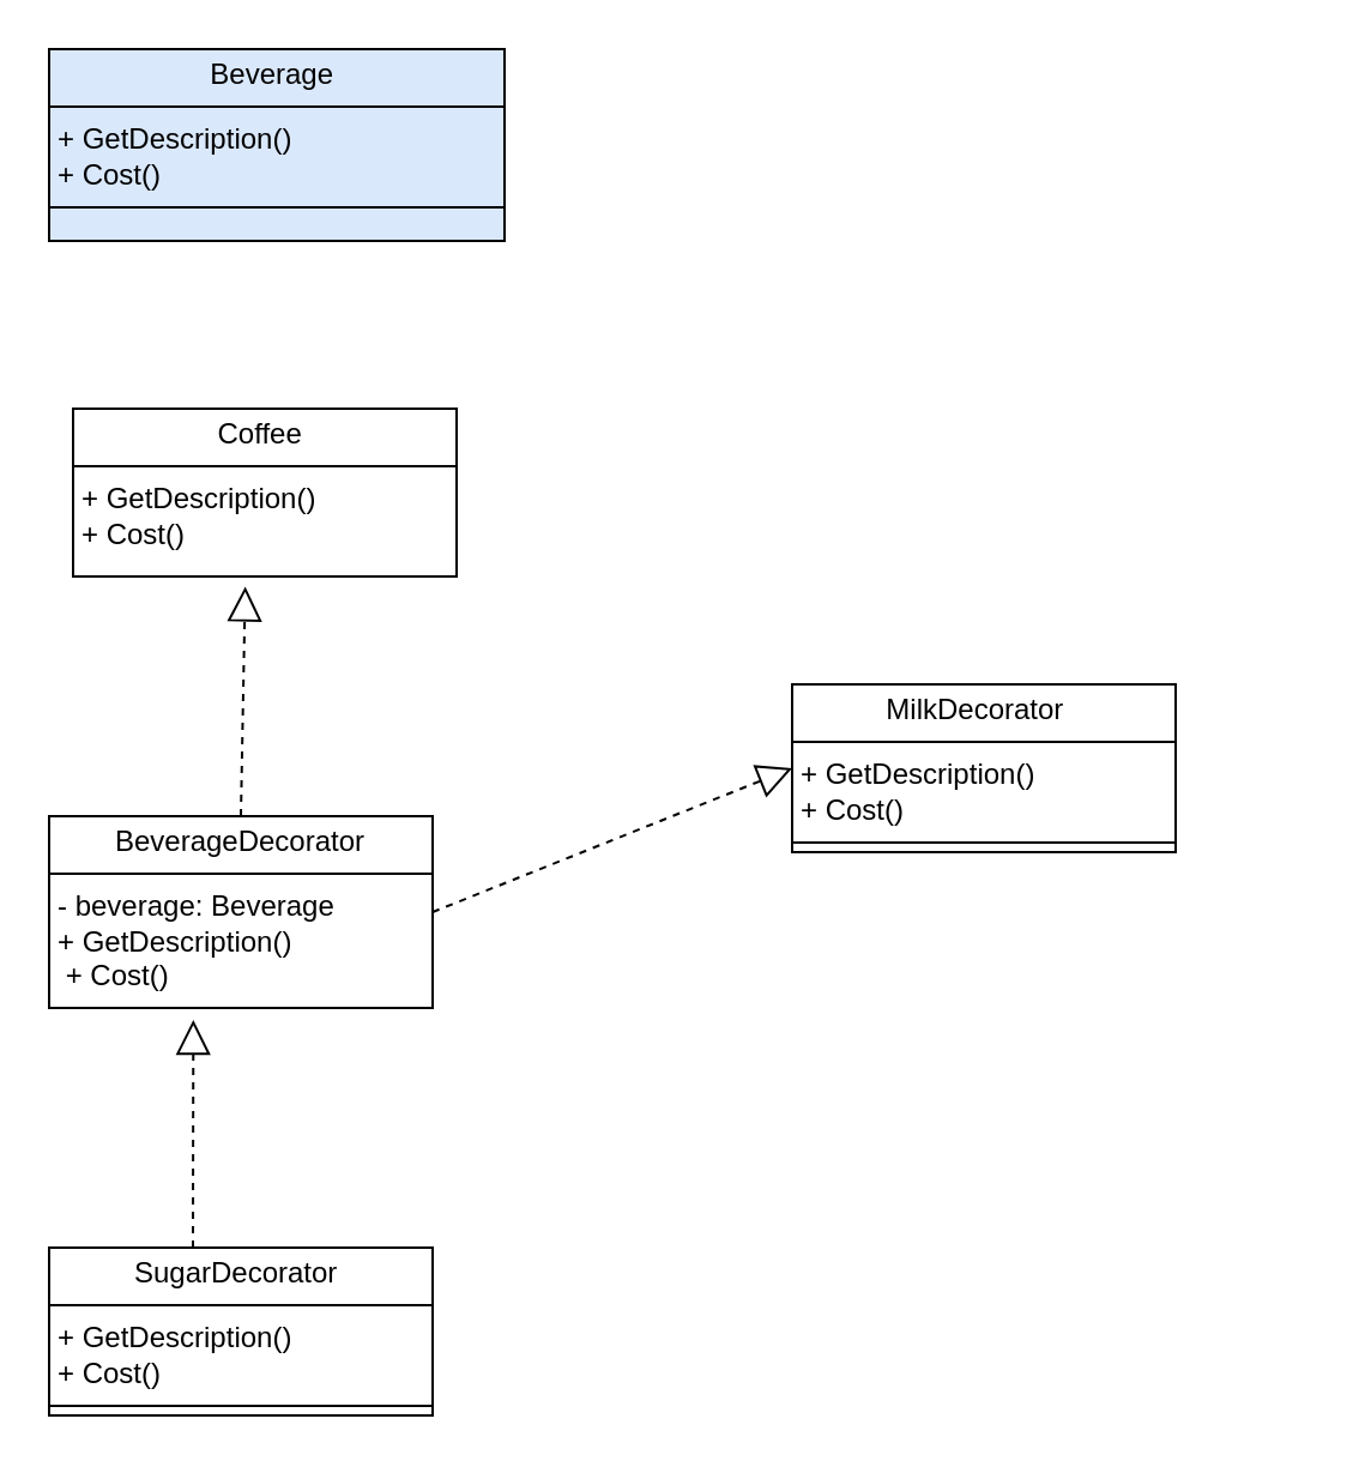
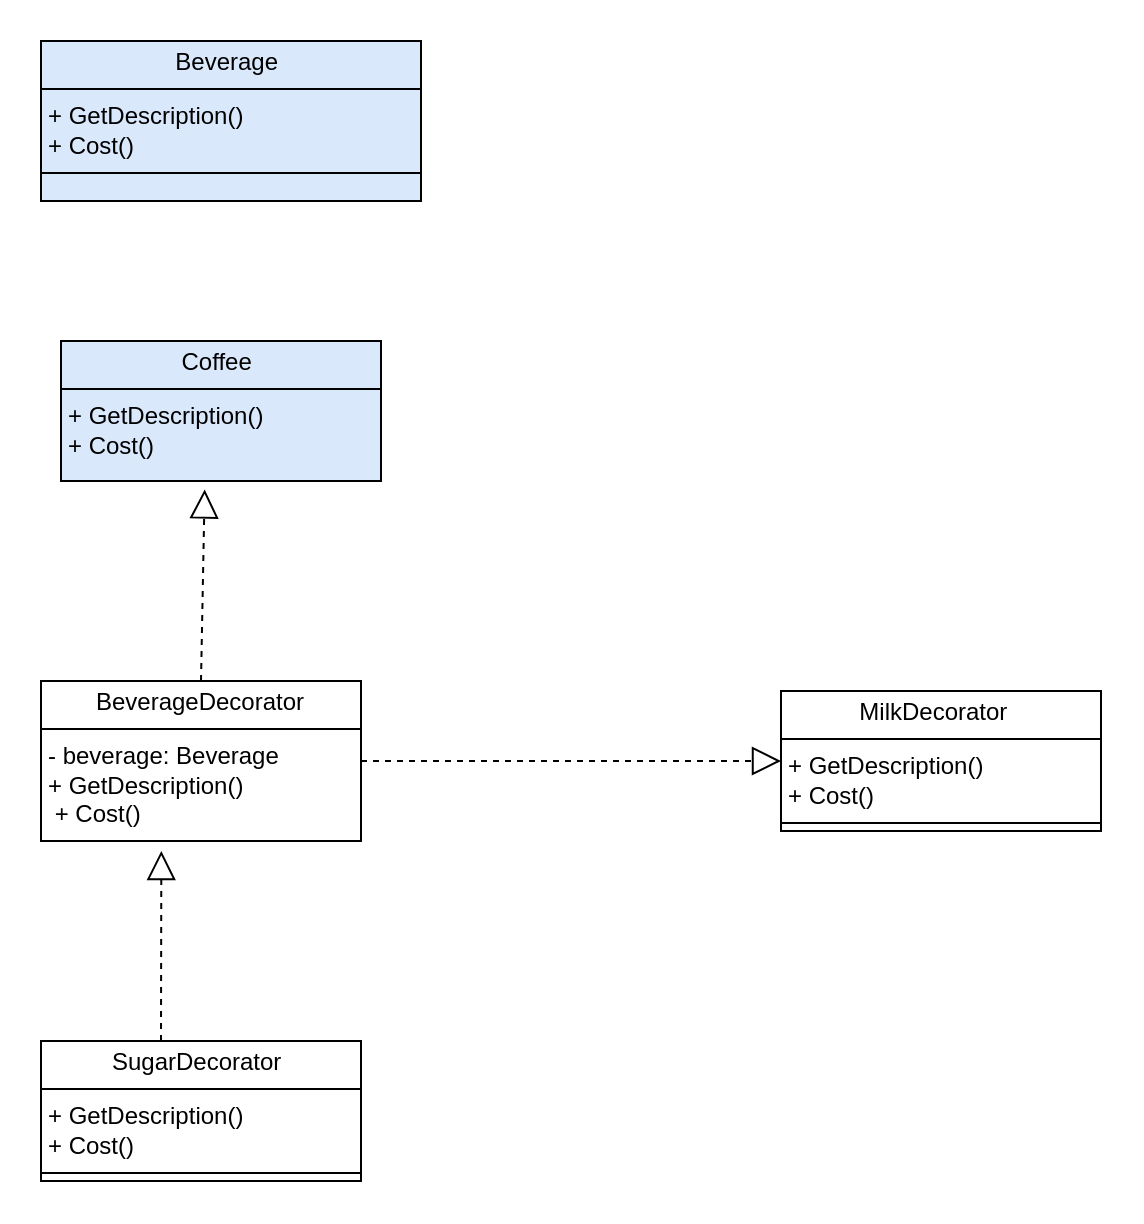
  <mxCell id="0" />
  <mxCell id="1" parent="0" />
  <mxCell id="2" value="" style="endArrow=block;dashed=1;endFill=0;endSize=12;html=1;rounded=0;exitX=0.5;exitY=0;exitDx=0;exitDy=0;entryX=0.449;entryY=1.06;entryDx=0;entryDy=0;entryPerimeter=0;" edge="1" parent="1" source="6" target="5"><mxGeometry width="160" relative="1" as="geometry"><mxPoint x="100" y="280" as="sourcePoint" /><mxPoint x="230" y="280" as="targetPoint" /></mxGeometry></mxCell>
  <mxCell id="3" value="" style="endArrow=block;dashed=1;endFill=0;endSize=12;html=1;rounded=0;entryX=0.376;entryY=1.062;entryDx=0;entryDy=0;entryPerimeter=0;" edge="1" parent="1" target="6"><mxGeometry width="160" relative="1" as="geometry"><mxPoint x="80" y="520" as="sourcePoint" /><mxPoint x="80" y="600" as="targetPoint" /></mxGeometry></mxCell>
  <mxCell id="4" value="&lt;p style=&quot;margin:0px;margin-top:4px;text-align:center;&quot;&gt;Beverage&amp;nbsp;&lt;br&gt;&lt;/p&gt;&lt;hr size=&quot;1&quot; style=&quot;border-style:solid;&quot;&gt;&lt;p style=&quot;margin:0px;margin-left:4px;&quot;&gt;+ GetDescription()&lt;br&gt;+ Cost() &lt;/p&gt;&lt;hr size=&quot;1&quot; style=&quot;border-style:solid;&quot;&gt;&lt;p style=&quot;margin:0px;margin-left:4px;&quot;&gt;&lt;br&gt;&lt;/p&gt;" style="verticalAlign=top;align=left;overflow=fill;html=1;whiteSpace=wrap;fillColor=#dae8fc;" vertex="1" parent="1"><mxGeometry x="20" y="20" width="190" height="80" as="geometry" /></mxCell>
- <mxCell id="5" value="&lt;p style=&quot;margin:0px;margin-top:4px;text-align:center;&quot;&gt;Coffee&amp;nbsp;&lt;br&gt;&lt;/p&gt;&lt;hr size=&quot;1&quot; style=&quot;border-style:solid;&quot;&gt;&lt;p style=&quot;margin:0px;margin-left:4px;&quot;&gt;+ GetDescription()&lt;/p&gt;&lt;p style=&quot;margin:0px;margin-left:4px;&quot;&gt;+ Cost()&lt;br&gt;&lt;/p&gt;&lt;p style=&quot;margin:0px;margin-left:4px;&quot;&gt;&lt;br&gt;&lt;/p&gt;" style="verticalAlign=top;align=left;overflow=fill;html=1;whiteSpace=wrap;" vertex="1" parent="1"><mxGeometry x="30" y="170" width="160" height="70" as="geometry" /></mxCell>
+ <mxCell id="5" value="&lt;p style=&quot;margin:0px;margin-top:4px;text-align:center;&quot;&gt;Coffee&amp;nbsp;&lt;br&gt;&lt;/p&gt;&lt;hr size=&quot;1&quot; style=&quot;border-style:solid;&quot;&gt;&lt;p style=&quot;margin:0px;margin-left:4px;&quot;&gt;+ GetDescription()&lt;/p&gt;&lt;p style=&quot;margin:0px;margin-left:4px;&quot;&gt;+ Cost()&lt;br&gt;&lt;/p&gt;&lt;p style=&quot;margin:0px;margin-left:4px;&quot;&gt;&lt;br&gt;&lt;/p&gt;" style="verticalAlign=top;align=left;overflow=fill;html=1;whiteSpace=wrap;fillColor=#dae8fc;" vertex="1" parent="1"><mxGeometry x="30" y="170" width="160" height="70" as="geometry" /></mxCell>
  <mxCell id="6" value="&lt;p style=&quot;margin:0px;margin-top:4px;text-align:center;&quot;&gt;BeverageDecorator&lt;br&gt;&lt;/p&gt;&lt;hr size=&quot;1&quot; style=&quot;border-style:solid;&quot;&gt;&lt;p style=&quot;margin:0px;margin-left:4px;&quot;&gt;- beverage: Beverage&lt;/p&gt;&lt;p style=&quot;margin:0px;margin-left:4px;&quot;&gt;+ GetDescription()&lt;br&gt;&lt;/p&gt;&lt;p style=&quot;margin:0px;margin-left:4px;&quot;&gt;&amp;nbsp;+ Cost()&lt;br&gt;&lt;/p&gt;&lt;hr size=&quot;1&quot; style=&quot;border-style:solid;&quot;&gt;&lt;p style=&quot;margin:0px;margin-left:4px;&quot;&gt;&lt;br&gt;&lt;/p&gt;" style="verticalAlign=top;align=left;overflow=fill;html=1;whiteSpace=wrap;" vertex="1" parent="1"><mxGeometry x="20" y="340" width="160" height="80" as="geometry" /></mxCell>
  <mxCell id="7" value="&lt;p style=&quot;margin:0px;margin-top:4px;text-align:center;&quot;&gt;SugarDecorator&amp;nbsp;&lt;br&gt;&lt;/p&gt;&lt;hr size=&quot;1&quot; style=&quot;border-style:solid;&quot;&gt;&lt;p style=&quot;margin:0px;margin-left:4px;&quot;&gt;+ GetDescription()&lt;br&gt;&lt;/p&gt;&lt;p style=&quot;margin:0px;margin-left:4px;&quot;&gt;+ Cost()&amp;nbsp;&lt;br&gt;&lt;/p&gt;&lt;hr size=&quot;1&quot; style=&quot;border-style:solid;&quot;&gt;&lt;p style=&quot;margin:0px;margin-left:4px;&quot;&gt;&lt;br&gt;&lt;/p&gt;" style="verticalAlign=top;align=left;overflow=fill;html=1;whiteSpace=wrap;" vertex="1" parent="1"><mxGeometry x="20" y="520" width="160" height="70" as="geometry" /></mxCell>
- <mxCell id="8" value="&lt;p style=&quot;margin:0px;margin-top:4px;text-align:center;&quot;&gt;MilkDecorator&amp;nbsp;&amp;nbsp;&lt;br&gt;&lt;/p&gt;&lt;hr size=&quot;1&quot; style=&quot;border-style:solid;&quot;&gt;&lt;p style=&quot;margin:0px;margin-left:4px;&quot;&gt;+ GetDescription()&lt;/p&gt;&lt;p style=&quot;margin:0px;margin-left:4px;&quot;&gt;+ Cost()&amp;nbsp;&lt;br&gt;&lt;/p&gt;&lt;hr size=&quot;1&quot; style=&quot;border-style:solid;&quot;&gt;&lt;p style=&quot;margin:0px;margin-left:4px;&quot;&gt;&lt;br&gt;&lt;/p&gt;" style="verticalAlign=top;align=left;overflow=fill;html=1;whiteSpace=wrap;" vertex="1" parent="1"><mxGeometry x="330" y="285" width="160" height="70" as="geometry" /></mxCell>
+ <mxCell id="8" value="&lt;p style=&quot;margin:0px;margin-top:4px;text-align:center;&quot;&gt;MilkDecorator&amp;nbsp;&amp;nbsp;&lt;br&gt;&lt;/p&gt;&lt;hr size=&quot;1&quot; style=&quot;border-style:solid;&quot;&gt;&lt;p style=&quot;margin:0px;margin-left:4px;&quot;&gt;+ GetDescription()&lt;/p&gt;&lt;p style=&quot;margin:0px;margin-left:4px;&quot;&gt;+ Cost()&amp;nbsp;&lt;br&gt;&lt;/p&gt;&lt;hr size=&quot;1&quot; style=&quot;border-style:solid;&quot;&gt;&lt;p style=&quot;margin:0px;margin-left:4px;&quot;&gt;&lt;br&gt;&lt;/p&gt;" style="verticalAlign=top;align=left;overflow=fill;html=1;whiteSpace=wrap;" vertex="1" parent="1"><mxGeometry x="390" y="345" width="160" height="70" as="geometry" /></mxCell>
  <mxCell id="9" value="" style="endArrow=block;dashed=1;endFill=0;endSize=12;html=1;rounded=0;entryX=0;entryY=0.5;entryDx=0;entryDy=0;" edge="1" parent="1" target="8"><mxGeometry width="160" relative="1" as="geometry"><mxPoint x="180" y="380" as="sourcePoint" /><mxPoint x="340" y="380" as="targetPoint" /></mxGeometry></mxCell>
